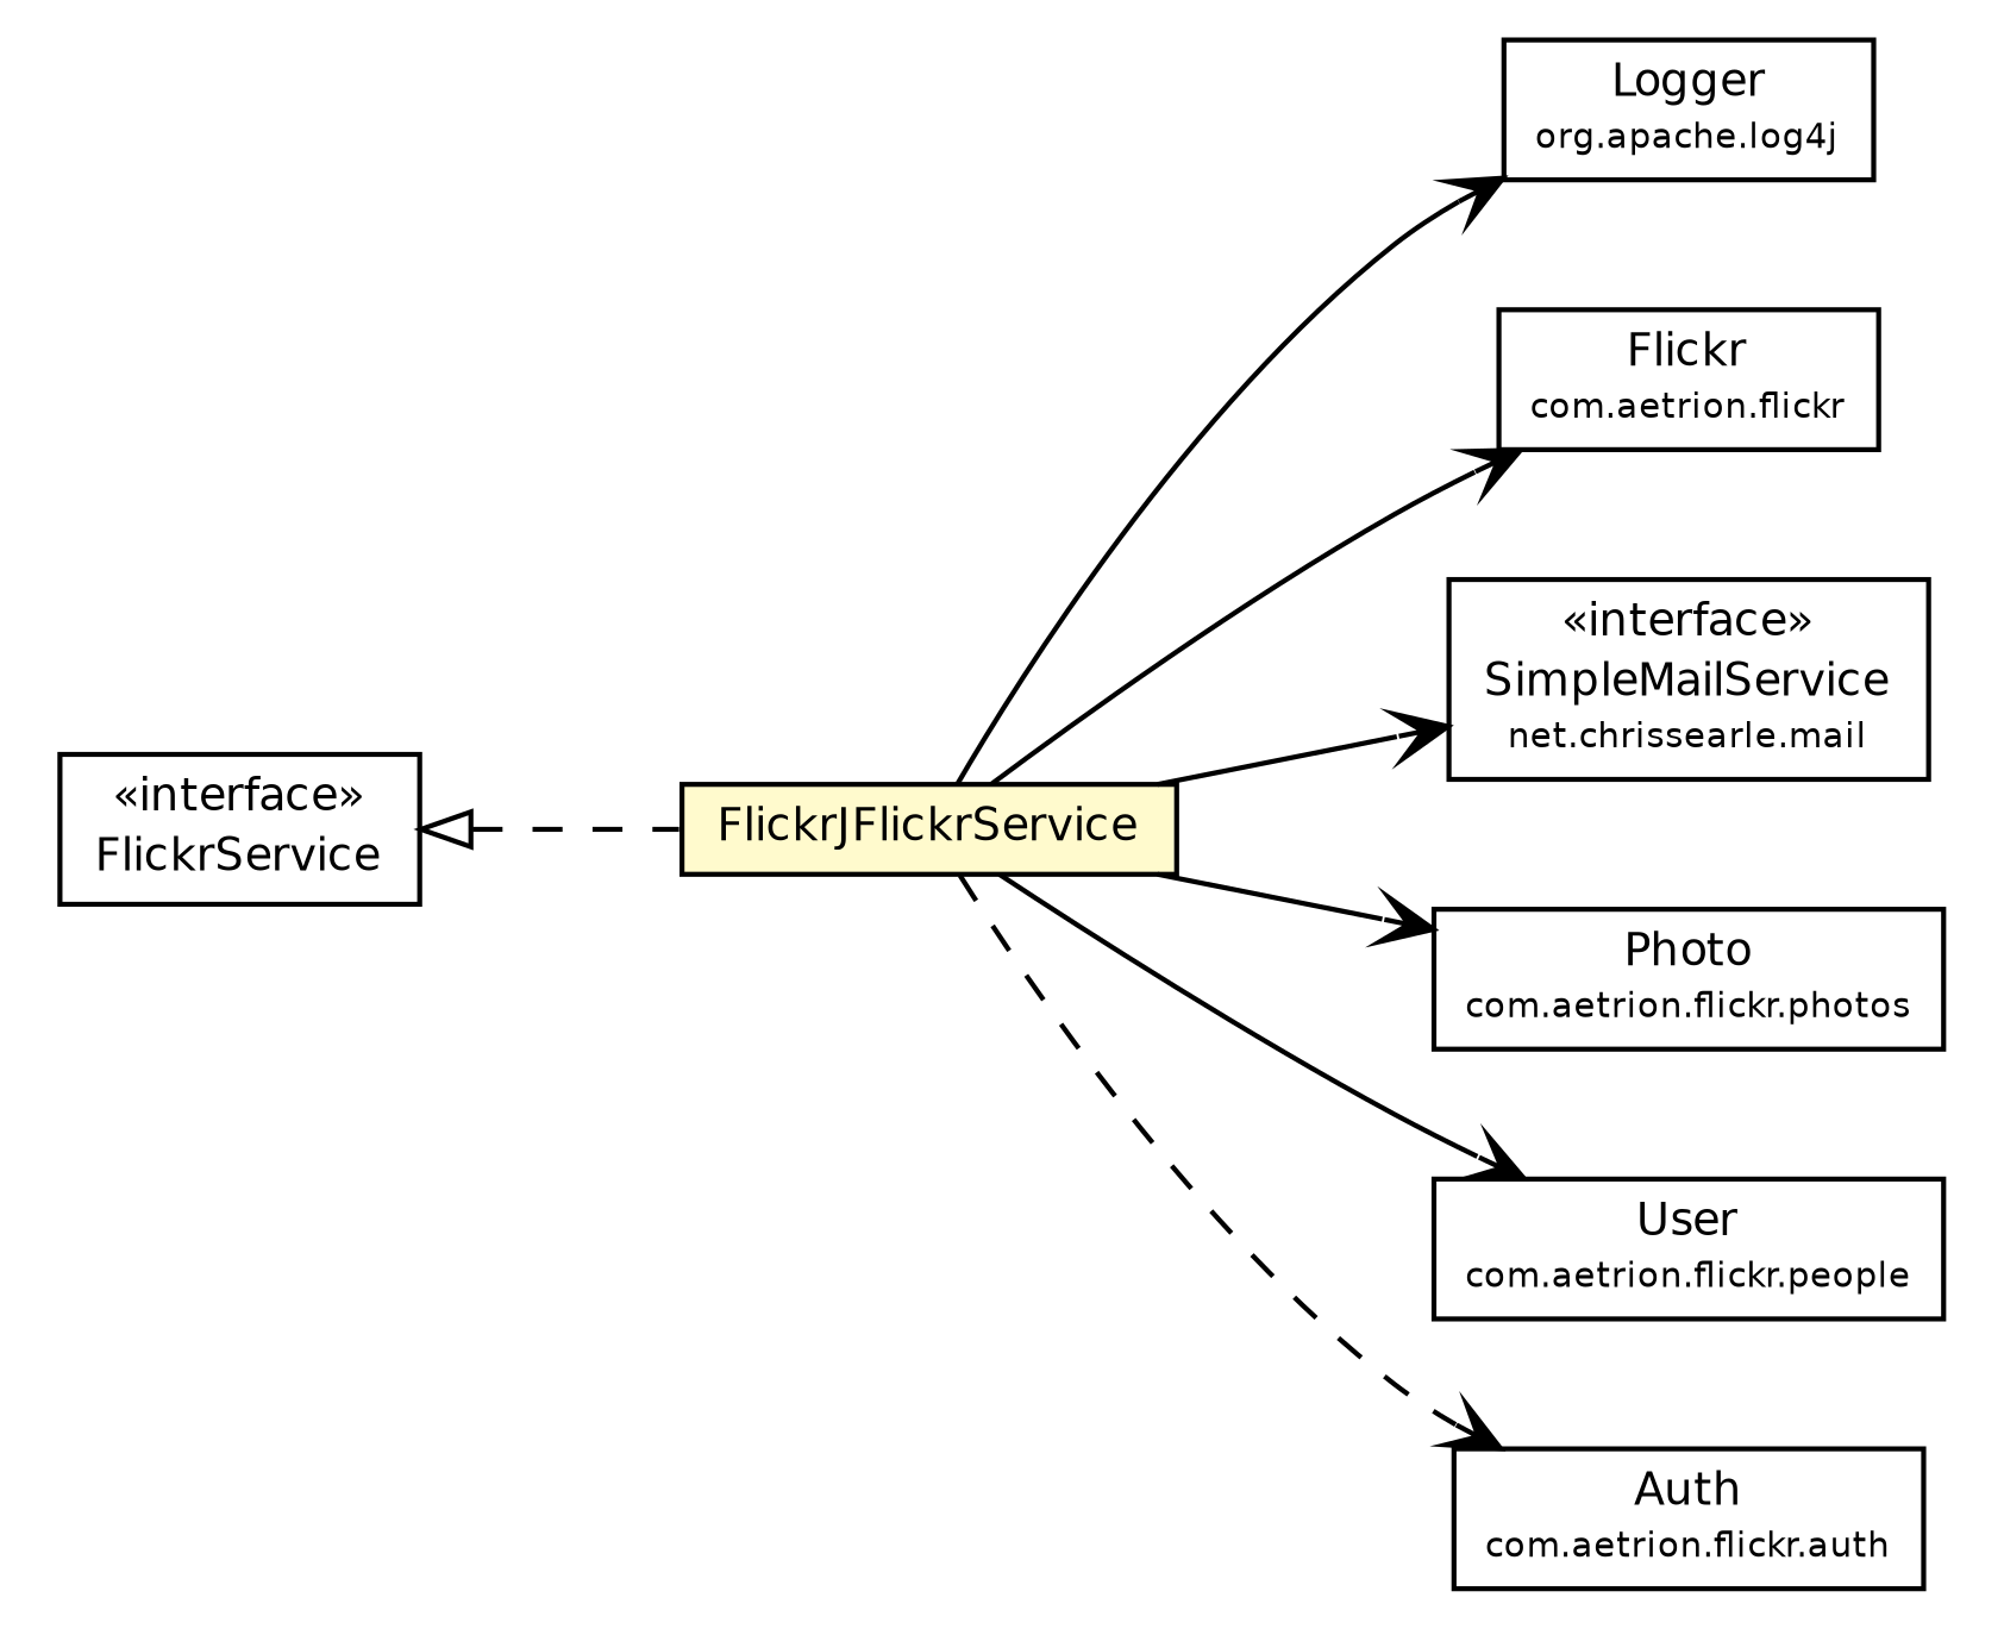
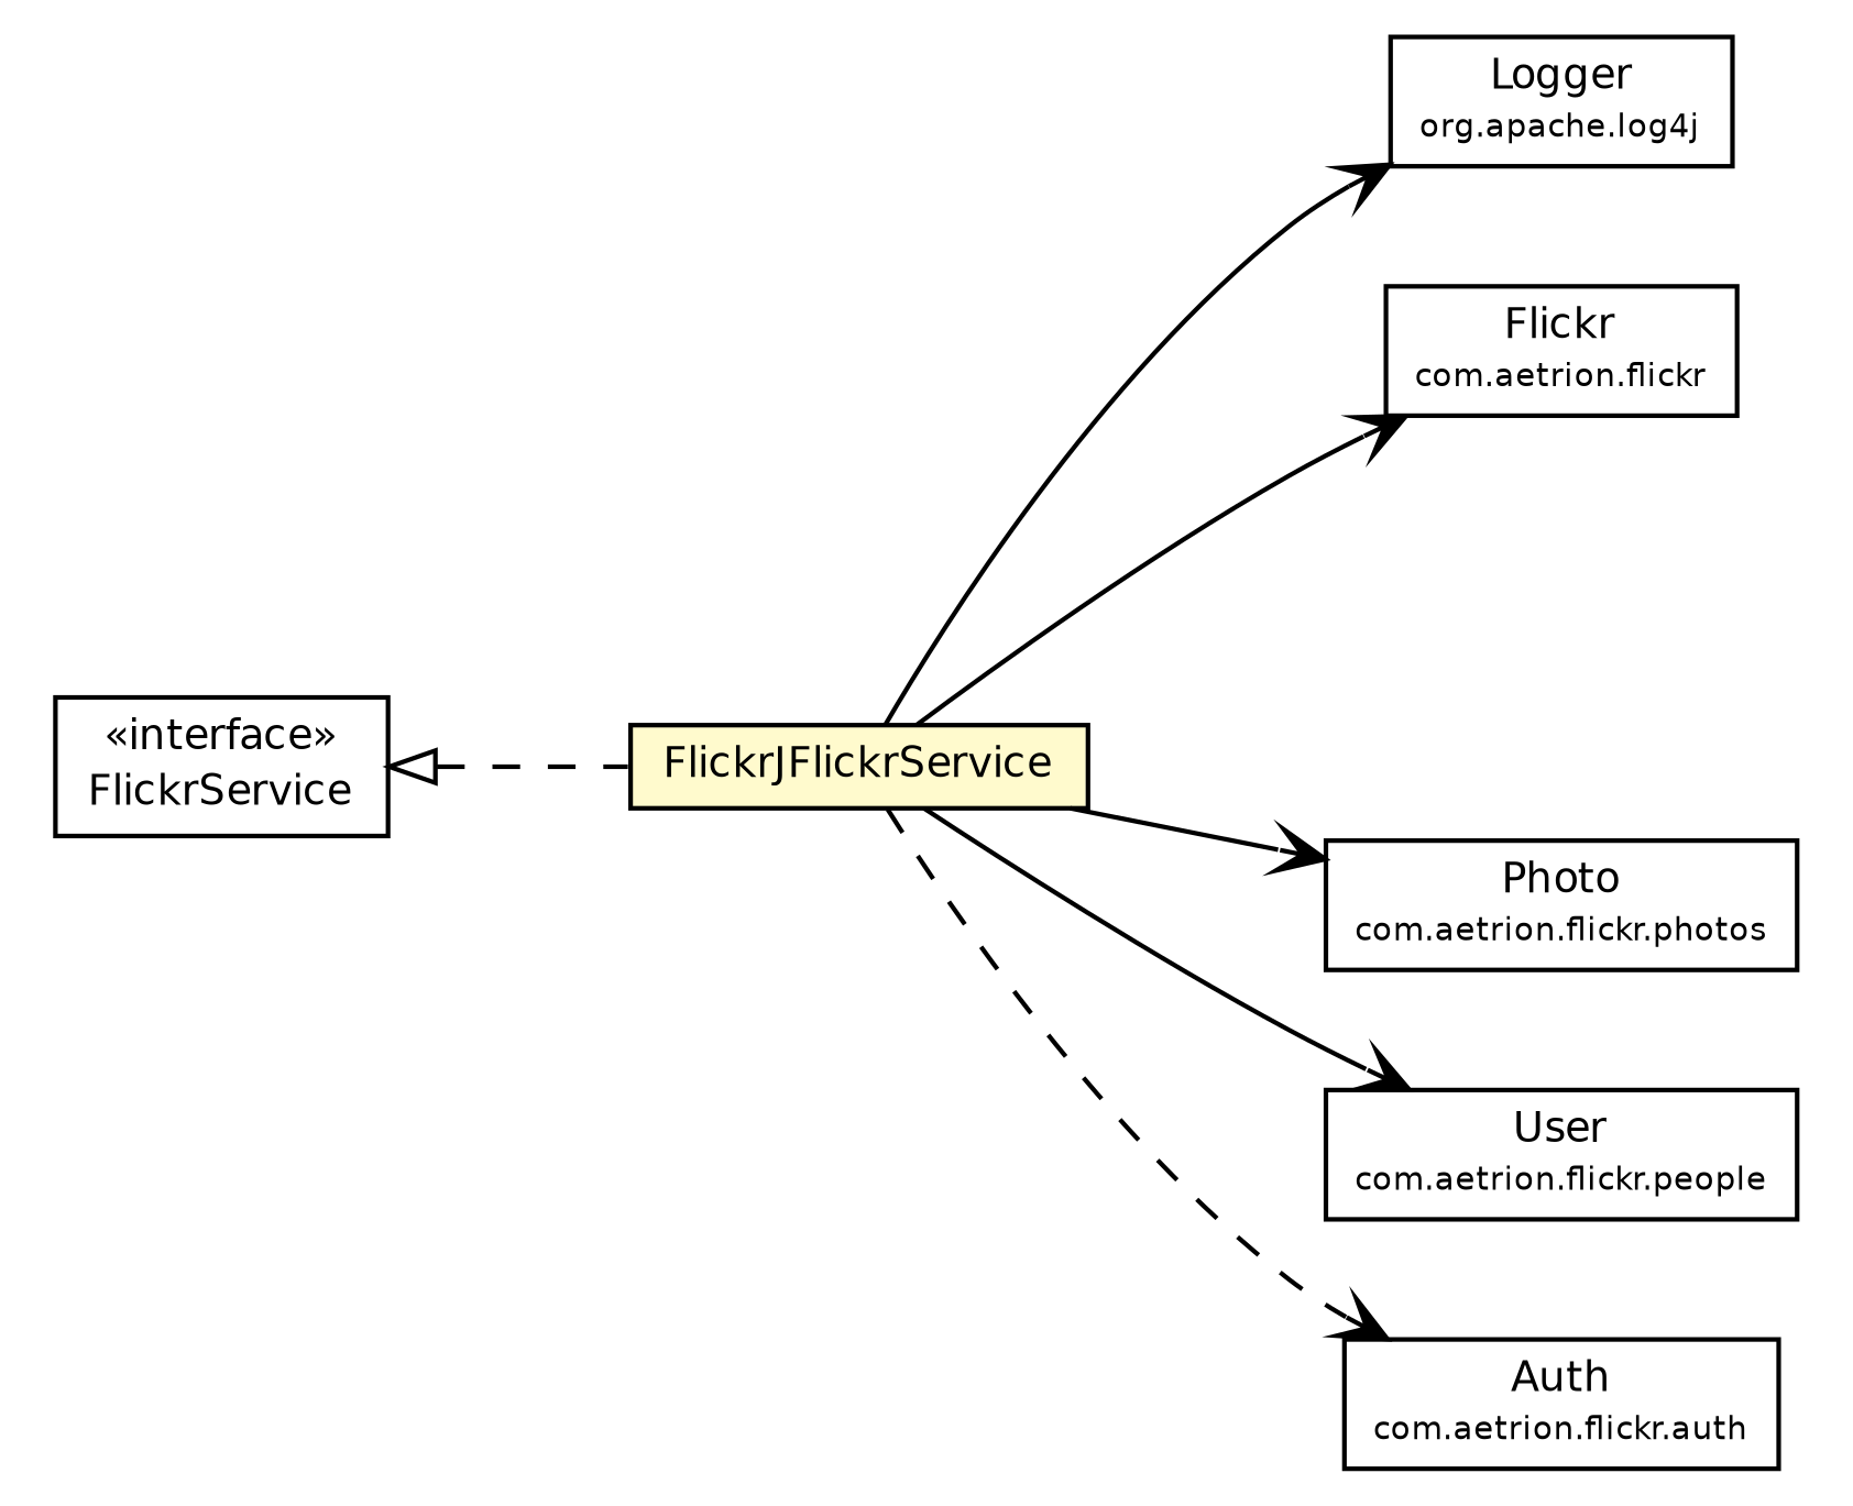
  digraph {
    rankdir=LR
    node [fontcolor=black fontname=Helvetica fontsize=9.0 shape=plaintext]
    edge [fontname=Helvetica fontsize=10.0 headport=p labelfontname=Helvetica labelfontsize=10 tailport=p arrowhead=open color=black fontcolor=black]
    n1 [label=<<table border="0" cellborder="1" cellspacing="0" cellpadding="2" port="p" href="./FlickrService.html"> 		<tr><td><table border="0" cellspacing="0" cellpadding="1"> 			<tr><td> &laquo;interface&raquo; </td></tr> 			<tr><td> FlickrService </td></tr> 		</table></td></tr> 		</table>>]
    n2 [label=<<table border="0" cellborder="1" cellspacing="0" cellpadding="2" port="p" bgcolor="lemonChiffon" href="./FlickrJFlickrService.html"> 		<tr><td><table border="0" cellspacing="0" cellpadding="1"> 			<tr><td> FlickrJFlickrService </td></tr> 		</table></td></tr> 		</table>>]
    n3 [label=<<table border="0" cellborder="1" cellspacing="0" cellpadding="2" port="p"> 		<tr><td><table border="0" cellspacing="0" cellpadding="1"> 			<tr><td> Logger </td></tr> 			<tr><td><font point-size="7.0"> org.apache.log4j </font></td></tr> 		</table></td></tr> 		</table>>]
    n4 [label=<<table border="0" cellborder="1" cellspacing="0" cellpadding="2" port="p"> 		<tr><td><table border="0" cellspacing="0" cellpadding="1"> 			<tr><td> Flickr </td></tr> 			<tr><td><font point-size="7.0"> com.aetrion.flickr </font></td></tr> 		</table></td></tr> 		</table>>]
-   n5 [label=<<table border="0" cellborder="1" cellspacing="0" cellpadding="2" port="p"> 		<tr><td><table border="0" cellspacing="0" cellpadding="1"> 			<tr><td> &laquo;interface&raquo; </td></tr> 			<tr><td> SimpleMailService </td></tr> 			<tr><td><font point-size="7.0"> net.chrissearle.mail </font></td></tr> 		</table></td></tr> 		</table>>]
    n6 [label=<<table border="0" cellborder="1" cellspacing="0" cellpadding="2" port="p"> 		<tr><td><table border="0" cellspacing="0" cellpadding="1"> 			<tr><td> Photo </td></tr> 			<tr><td><font point-size="7.0"> com.aetrion.flickr.photos </font></td></tr> 		</table></td></tr> 		</table>>]
    n7 [label=<<table border="0" cellborder="1" cellspacing="0" cellpadding="2" port="p"> 		<tr><td><table border="0" cellspacing="0" cellpadding="1"> 			<tr><td> User </td></tr> 			<tr><td><font point-size="7.0"> com.aetrion.flickr.people </font></td></tr> 		</table></td></tr> 		</table>>]
    n8 [label=<<table border="0" cellborder="1" cellspacing="0" cellpadding="2" port="p"> 		<tr><td><table border="0" cellspacing="0" cellpadding="1"> 			<tr><td> Auth </td></tr> 			<tr><td><font point-size="7.0"> com.aetrion.flickr.auth </font></td></tr> 		</table></td></tr> 		</table>>]
    n1 -> n2 [arrowtail=empty dir=back fontsize=10 style=dashed arrowhead="" color="" fontcolor=""]
    n2 -> n3
    n2 -> n4
-   n2 -> n5
    n2 -> n6 [style=solid]
    n2 -> n7 [style=solid]
    n2 -> n8 [style=dashed]
  }
